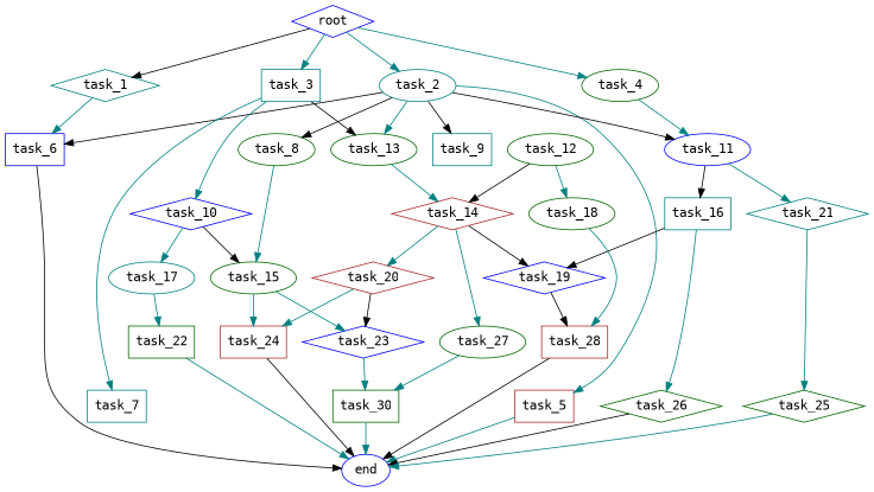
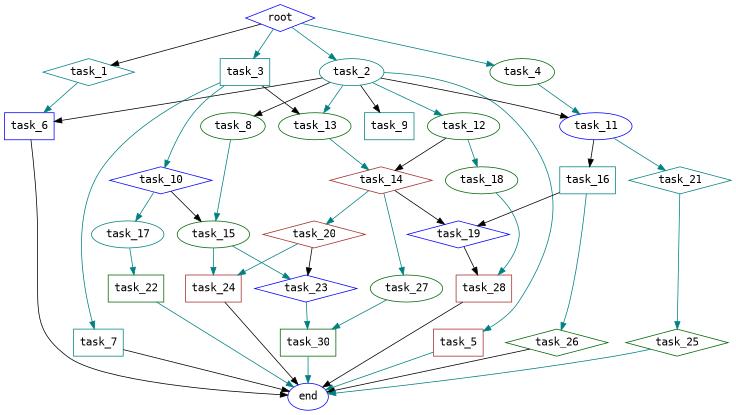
  digraph {
    fontname="DejaVu Sans Mono"
    node [color=darkgreen fontname="DejaVu Sans Mono" shape=ellipse]
    edge [color=teal fontname="DejaVu Sans Mono"]
    root [color=blue shape=diamond]
    task_1 [color=teal shape=diamond]
    task_2 [color=teal]
    task_3 [color=teal shape=box]
    task_4
    task_6 [color=blue shape=box]
    task_5 [color=brown shape=box]
    task_8
    task_9 [color=teal shape=box]
    task_11 [color=blue]
    task_12
    task_13
    task_7 [color=teal shape=box]
    task_10 [color=blue shape=diamond]
    end [color=blue]
    task_15
    task_16 [color=teal shape=box]
    task_21 [color=teal shape=diamond]
    task_14 [color=brown shape=diamond]
    task_18
    task_17 [color=teal]
    task_23 [color=blue shape=diamond]
    task_24 [color=brown shape=box]
    task_22 [shape=box]
    task_19 [color=blue shape=diamond]
    task_26 [shape=diamond]
    task_25 [shape=diamond]
    task_20 [color=brown shape=diamond]
    task_27
    task_28 [color=brown shape=box]
    task_30 [shape=box]
    root -> task_1 [color=black]
    root -> task_2
    root -> task_3
    root -> task_4
    task_1 -> task_6
    task_2 -> task_6 [color=black]
    task_2 -> task_5
    task_2 -> task_8 [color=black]
    task_2 -> task_9 [color=black]
    task_2 -> task_11 [color=black]
+   task_2 -> task_12
    task_2 -> task_13
    task_3 -> task_13 [color=black]
    task_3 -> task_7
    task_3 -> task_10
    task_4 -> task_11
    task_6 -> end [color=black]
    task_5 -> end
    task_8 -> task_15
    task_11 -> task_16 [color=black]
    task_11 -> task_21
    task_12 -> task_14 [color=black]
    task_12 -> task_18
    task_13 -> task_14
+   task_7 -> end [color=black]
    task_10 -> task_15 [color=black]
    task_10 -> task_17
    task_15 -> task_23
    task_15 -> task_24
    task_16 -> task_19 [color=black]
    task_16 -> task_26
    task_21 -> task_25
    task_14 -> task_19 [color=black]
    task_14 -> task_20
    task_14 -> task_27
    task_18 -> task_28
    task_17 -> task_22
    task_23 -> task_30
    task_24 -> end [color=black]
    task_22 -> end
    task_19 -> task_28 [color=black]
    task_26 -> end [color=black]
    task_25 -> end
    task_20 -> task_23 [color=black]
    task_20 -> task_24
    task_27 -> task_30
    task_28 -> end [color=black]
    task_30 -> end
  }
